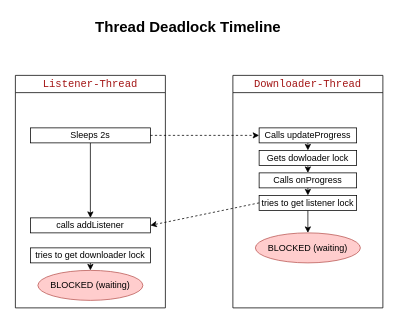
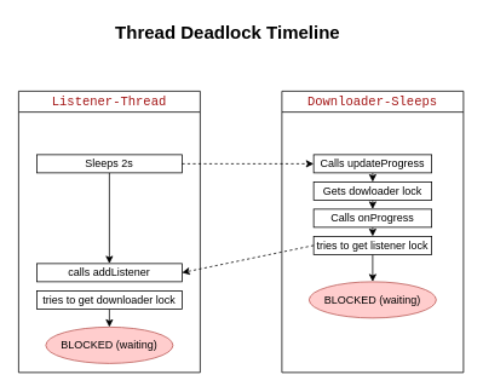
  <mxCell id="0" />
  <mxCell id="1" parent="0" />
  <mxCell id="2" value="Thread Deadlock Timeline" style="text;html=1;strokeColor=none;fillColor=none;align=center;fontSize=20;fontStyle=1;verticalAlign=middle;" parent="1" vertex="1"><mxGeometry x="150" y="20" width="200" height="30" as="geometry" /></mxCell>
  <mxCell id="3" value="&lt;div style=&quot;color: #000000;background-color: #ffffff;font-family: Consolas, 'Courier New', monospace;font-weight: normal;font-size: 14px;line-height: 19px;white-space: pre;&quot;&gt;&lt;span style=&quot;color: #a31515;&quot;&gt;Listener-Thread&lt;/span&gt;&lt;/div&gt;" style="swimlane;whiteSpace=wrap;html=1;" vertex="1" parent="1"><mxGeometry x="20" y="100" width="200" height="310" as="geometry" /></mxCell>
  <mxCell id="4" style="edgeStyle=none;html=1;exitX=0.5;exitY=1;exitDx=0;exitDy=0;entryX=0.5;entryY=0;entryDx=0;entryDy=0;" edge="1" parent="3" source="5" target="6"><mxGeometry relative="1" as="geometry" /></mxCell>
  <mxCell id="5" value="Sleeps 2s" style="rounded=0;whiteSpace=wrap;html=1;" vertex="1" parent="3"><mxGeometry x="20" y="70" width="160" height="20" as="geometry" /></mxCell>
  <mxCell id="6" value="calls addListener" style="rounded=0;whiteSpace=wrap;html=1;" vertex="1" parent="3"><mxGeometry x="20" y="190" width="160" height="20" as="geometry" /></mxCell>
  <mxCell id="7" style="edgeStyle=none;html=1;exitX=0.5;exitY=1;exitDx=0;exitDy=0;entryX=0.5;entryY=0;entryDx=0;entryDy=0;" edge="1" parent="3" source="8" target="9"><mxGeometry relative="1" as="geometry" /></mxCell>
- <mxCell id="8" value="tries to get downloader lock" style="rounded=0;whiteSpace=wrap;html=1;" vertex="1" parent="3"><mxGeometry x="20" y="230" width="160" height="20" as="geometry" /></mxCell>
+ <mxCell id="8" value="tries to get downloader lock" style="rounded=0;whiteSpace=wrap;html=1;" vertex="1" parent="3"><mxGeometry x="20" y="220" width="160" height="20" as="geometry" /></mxCell>
  <mxCell id="9" value="BLOCKED (waiting)" style="ellipse;whiteSpace=wrap;html=1;align=center;verticalAlign=middle;strokeWidth=1;fontSize=12;fillColor=#ffcdcd;strokeColor=#b85450;" vertex="1" parent="3"><mxGeometry x="30" y="260" width="140" height="40" as="geometry" /></mxCell>
- <mxCell id="10" value="&lt;div style=&quot;color: #000000;background-color: #ffffff;font-family: Consolas, 'Courier New', monospace;font-weight: normal;font-size: 14px;line-height: 19px;white-space: pre;&quot;&gt;&lt;span style=&quot;color: #a31515;&quot;&gt;Downloader-Thread&lt;/span&gt;&lt;/div&gt;" style="swimlane;whiteSpace=wrap;html=1;" vertex="1" parent="1"><mxGeometry x="310" y="100" width="200" height="310" as="geometry" /></mxCell>
+ <mxCell id="10" value="&lt;div style=&quot;color: #000000;background-color: #ffffff;font-family: Consolas, 'Courier New', monospace;font-weight: normal;font-size: 14px;line-height: 19px;white-space: pre;&quot;&gt;&lt;span style=&quot;color: #a31515;&quot;&gt;Downloader-Sleeps&lt;/span&gt;&lt;/div&gt;" style="swimlane;whiteSpace=wrap;html=1;" vertex="1" parent="1"><mxGeometry x="310" y="100" width="200" height="310" as="geometry" /></mxCell>
  <mxCell id="11" style="edgeStyle=none;html=1;exitX=0.5;exitY=1;exitDx=0;exitDy=0;entryX=0.5;entryY=0;entryDx=0;entryDy=0;" edge="1" parent="10" source="12" target="14"><mxGeometry relative="1" as="geometry" /></mxCell>
  <mxCell id="12" value="Calls updateProgress" style="rounded=0;whiteSpace=wrap;html=1;" vertex="1" parent="10"><mxGeometry x="35" y="70" width="130" height="20" as="geometry" /></mxCell>
  <mxCell id="13" style="edgeStyle=none;html=1;exitX=0.5;exitY=1;exitDx=0;exitDy=0;entryX=0.5;entryY=0;entryDx=0;entryDy=0;" edge="1" parent="10" source="14" target="16"><mxGeometry relative="1" as="geometry" /></mxCell>
  <mxCell id="14" value="Gets dowloader lock" style="rounded=0;whiteSpace=wrap;html=1;" vertex="1" parent="10"><mxGeometry x="35" y="100" width="130" height="20" as="geometry" /></mxCell>
  <mxCell id="15" style="edgeStyle=none;html=1;exitX=0.5;exitY=1;exitDx=0;exitDy=0;entryX=0.5;entryY=0;entryDx=0;entryDy=0;" edge="1" parent="10" source="16" target="18"><mxGeometry relative="1" as="geometry" /></mxCell>
  <mxCell id="16" value="Calls onProgress" style="rounded=0;whiteSpace=wrap;html=1;" vertex="1" parent="10"><mxGeometry x="35" y="130" width="130" height="20" as="geometry" /></mxCell>
  <mxCell id="17" style="edgeStyle=none;html=1;exitX=0.5;exitY=1;exitDx=0;exitDy=0;entryX=0.5;entryY=0;entryDx=0;entryDy=0;" edge="1" parent="10" source="18" target="19"><mxGeometry relative="1" as="geometry" /></mxCell>
  <mxCell id="18" value="tries to get listener lock" style="rounded=0;whiteSpace=wrap;html=1;" vertex="1" parent="10"><mxGeometry x="35" y="160" width="130" height="20" as="geometry" /></mxCell>
  <mxCell id="19" value="BLOCKED (waiting)" style="ellipse;whiteSpace=wrap;html=1;align=center;verticalAlign=middle;strokeWidth=1;fontSize=12;fillColor=#ffcdcd;strokeColor=#b85450;" vertex="1" parent="10"><mxGeometry x="30" y="210" width="140" height="40" as="geometry" /></mxCell>
  <mxCell id="20" style="edgeStyle=none;html=1;exitX=0;exitY=0.5;exitDx=0;exitDy=0;entryX=1;entryY=0.5;entryDx=0;entryDy=0;dashed=1;" edge="1" parent="1" source="18" target="6"><mxGeometry relative="1" as="geometry" /></mxCell>
  <mxCell id="21" style="edgeStyle=none;html=1;exitX=1;exitY=0.5;exitDx=0;exitDy=0;entryX=0;entryY=0.5;entryDx=0;entryDy=0;dashed=1;" edge="1" parent="1" source="5" target="12"><mxGeometry relative="1" as="geometry" /></mxCell>
